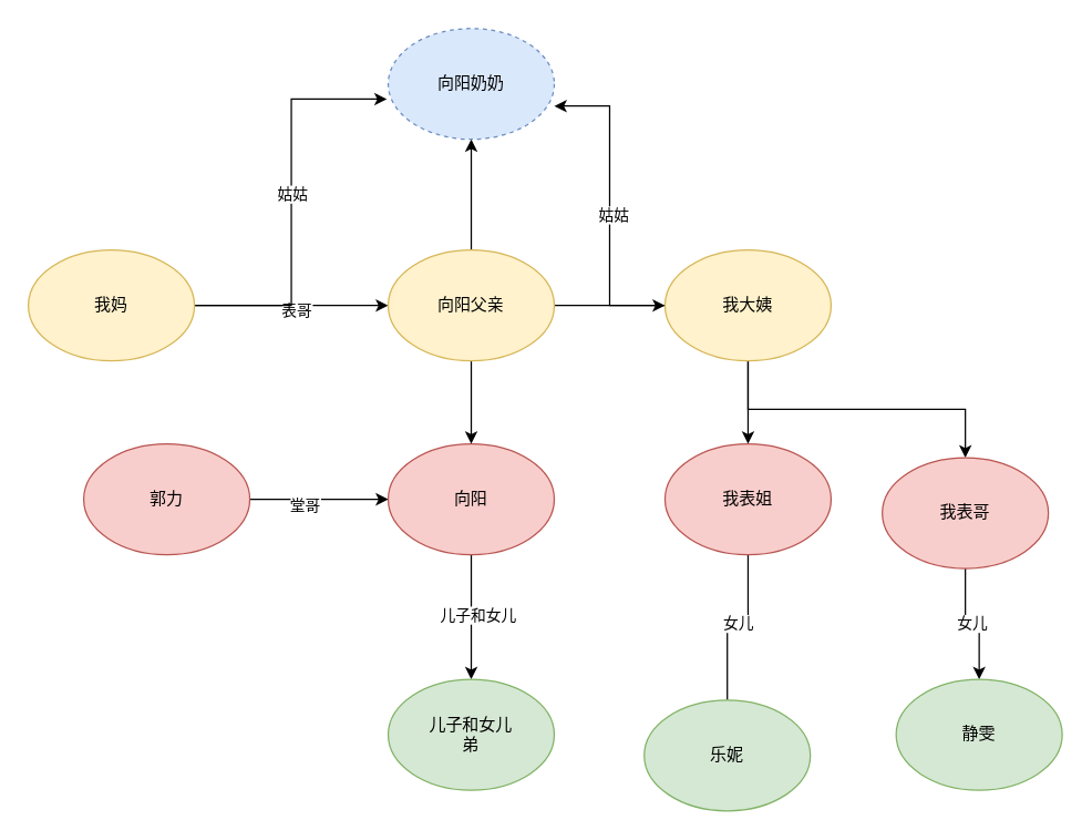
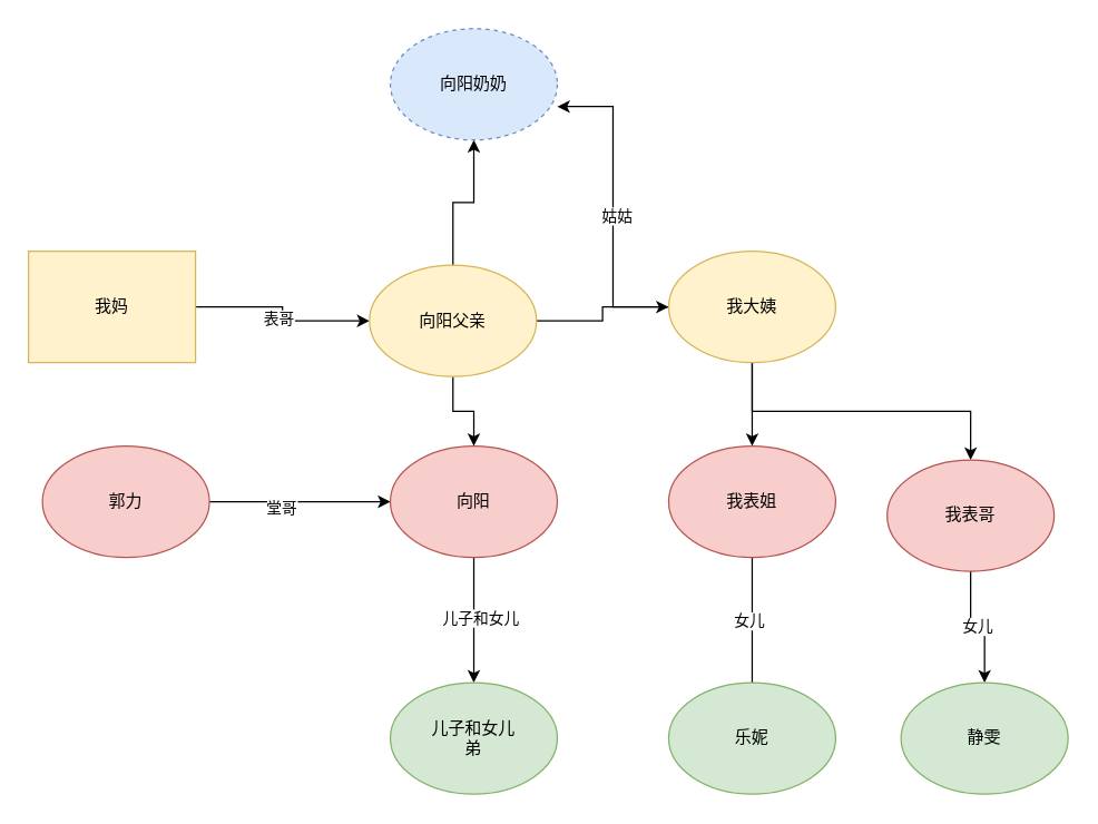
  <mxCell id="0" />
  <mxCell id="1" parent="0" />
  <mxCell id="2" value="" style="edgeStyle=orthogonalEdgeStyle;rounded=0;orthogonalLoop=1;jettySize=auto;html=1;" parent="1" source="4" target="7" edge="1"><mxGeometry relative="1" as="geometry" /></mxCell>
  <mxCell id="3" value="堂哥" style="edgeLabel;html=1;align=center;verticalAlign=middle;resizable=0;points=[];" parent="2" vertex="1" connectable="0"><mxGeometry x="-0.215" y="-4" relative="1" as="geometry"><mxPoint as="offset" /></mxGeometry></mxCell>
- <mxCell id="4" value="郭力" style="ellipse;whiteSpace=wrap;html=1;fillColor=#f8cecc;strokeColor=#b85450;" parent="1" vertex="1"><mxGeometry x="60" y="320" width="120" height="80" as="geometry" /></mxCell>
+ <mxCell id="4" value="郭力" style="ellipse;whiteSpace=wrap;html=1;fillColor=#f8cecc;strokeColor=#b85450;" parent="1" vertex="1"><mxGeometry x="30" y="320" width="120" height="80" as="geometry" /></mxCell>
  <mxCell id="5" value="" style="edgeStyle=orthogonalEdgeStyle;rounded=0;orthogonalLoop=1;jettySize=auto;html=1;" parent="1" source="7" target="8" edge="1"><mxGeometry relative="1" as="geometry" /></mxCell>
  <mxCell id="6" value="儿子和女儿" style="edgeLabel;html=1;align=center;verticalAlign=middle;resizable=0;points=[];" parent="5" vertex="1" connectable="0"><mxGeometry x="-0.05" y="4" relative="1" as="geometry"><mxPoint as="offset" /></mxGeometry></mxCell>
  <mxCell id="7" value="向阳" style="ellipse;whiteSpace=wrap;html=1;fillColor=#f8cecc;strokeColor=#b85450;" parent="1" vertex="1"><mxGeometry x="280" y="320" width="120" height="80" as="geometry" /></mxCell>
  <mxCell id="8" value="儿子和女儿&lt;br&gt;弟" style="ellipse;whiteSpace=wrap;html=1;fillColor=#d5e8d4;strokeColor=#82b366;" parent="1" vertex="1"><mxGeometry x="280" y="490" width="120" height="80" as="geometry" /></mxCell>
  <mxCell id="9" value="" style="edgeStyle=orthogonalEdgeStyle;rounded=0;orthogonalLoop=1;jettySize=auto;html=1;" parent="1" source="13" target="17" edge="1"><mxGeometry relative="1" as="geometry" /></mxCell>
  <mxCell id="10" value="表哥" style="edgeLabel;html=1;align=center;verticalAlign=middle;resizable=0;points=[];" parent="9" vertex="1" connectable="0"><mxGeometry x="0.046" y="-3" relative="1" as="geometry"><mxPoint as="offset" /></mxGeometry></mxCell>
- <mxCell id="11" style="edgeStyle=orthogonalEdgeStyle;rounded=0;orthogonalLoop=1;jettySize=auto;html=1;entryX=-0.008;entryY=0.638;entryDx=0;entryDy=0;entryPerimeter=0;" parent="1" source="13" target="18" edge="1"><mxGeometry relative="1" as="geometry" /></mxCell>
- <mxCell id="12" value="姑姑" style="edgeLabel;html=1;align=center;verticalAlign=middle;resizable=0;points=[];" parent="11" vertex="1" connectable="0"><mxGeometry x="0.05" relative="1" as="geometry"><mxPoint as="offset" /></mxGeometry></mxCell>
- <mxCell id="13" value="我妈" style="ellipse;whiteSpace=wrap;html=1;fillColor=#fff2cc;strokeColor=#d6b656;" parent="1" vertex="1"><mxGeometry x="20" y="180" width="120" height="80" as="geometry" /></mxCell>
+ <mxCell id="13" value="我妈" style="whiteSpace=wrap;html=1;fillColor=#fff2cc;strokeColor=#d6b656;rounded=0;" parent="1" vertex="1"><mxGeometry x="20" y="180" width="120" height="80" as="geometry" /></mxCell>
  <mxCell id="14" value="" style="edgeStyle=orthogonalEdgeStyle;rounded=0;orthogonalLoop=1;jettySize=auto;html=1;" parent="1" source="17" target="7" edge="1"><mxGeometry relative="1" as="geometry" /></mxCell>
  <mxCell id="15" value="" style="edgeStyle=orthogonalEdgeStyle;rounded=0;orthogonalLoop=1;jettySize=auto;html=1;" parent="1" source="17" target="18" edge="1"><mxGeometry relative="1" as="geometry" /></mxCell>
  <mxCell id="16" value="" style="edgeStyle=orthogonalEdgeStyle;rounded=0;orthogonalLoop=1;jettySize=auto;html=1;" parent="1" source="17" target="23" edge="1"><mxGeometry relative="1" as="geometry" /></mxCell>
- <mxCell id="17" value="向阳父亲" style="ellipse;whiteSpace=wrap;html=1;fillColor=#fff2cc;strokeColor=#d6b656;" parent="1" vertex="1"><mxGeometry x="280" y="180" width="120" height="80" as="geometry" /></mxCell>
+ <mxCell id="17" value="向阳父亲" style="ellipse;whiteSpace=wrap;html=1;fillColor=#fff2cc;strokeColor=#d6b656;" parent="1" vertex="1"><mxGeometry x="265" y="190" width="120" height="80" as="geometry" /></mxCell>
  <mxCell id="18" value="向阳奶奶" style="ellipse;whiteSpace=wrap;html=1;fillColor=#dae8fc;strokeColor=#6c8ebf;dashed=1;" parent="1" vertex="1"><mxGeometry x="280" y="20" width="120" height="80" as="geometry" /></mxCell>
  <mxCell id="19" style="edgeStyle=orthogonalEdgeStyle;rounded=0;orthogonalLoop=1;jettySize=auto;html=1;entryX=1;entryY=0.7;entryDx=0;entryDy=0;entryPerimeter=0;" parent="1" source="23" target="18" edge="1"><mxGeometry relative="1" as="geometry" /></mxCell>
  <mxCell id="20" value="姑姑" style="edgeLabel;html=1;align=center;verticalAlign=middle;resizable=0;points=[];" parent="19" vertex="1" connectable="0"><mxGeometry x="-0.054" y="-2" relative="1" as="geometry"><mxPoint as="offset" /></mxGeometry></mxCell>
  <mxCell id="21" value="" style="edgeStyle=orthogonalEdgeStyle;rounded=0;orthogonalLoop=1;jettySize=auto;html=1;" parent="1" source="23" target="26" edge="1"><mxGeometry relative="1" as="geometry"><Array as="points"><mxPoint x="540" y="290" /><mxPoint x="540" y="290" /></Array></mxGeometry></mxCell>
  <mxCell id="22" style="edgeStyle=orthogonalEdgeStyle;rounded=0;orthogonalLoop=1;jettySize=auto;html=1;exitX=0.5;exitY=1;exitDx=0;exitDy=0;" parent="1" source="23" target="29" edge="1"><mxGeometry relative="1" as="geometry" /></mxCell>
  <mxCell id="23" value="我大姨" style="ellipse;whiteSpace=wrap;html=1;fillColor=#fff2cc;strokeColor=#d6b656;" parent="1" vertex="1"><mxGeometry x="480" y="180" width="120" height="80" as="geometry" /></mxCell>
  <mxCell id="24" value="" style="edgeStyle=orthogonalEdgeStyle;rounded=0;orthogonalLoop=1;jettySize=auto;html=1;endArrow=none;" parent="1" source="26" target="27" edge="1"><mxGeometry relative="1" as="geometry" /></mxCell>
  <mxCell id="25" value="女儿" style="edgeLabel;html=1;align=center;verticalAlign=middle;resizable=0;points=[];" vertex="1" connectable="0" parent="24"><mxGeometry y="-3" relative="1" as="geometry"><mxPoint as="offset" /></mxGeometry></mxCell>
  <mxCell id="26" value="我表姐" style="ellipse;whiteSpace=wrap;html=1;fillColor=#f8cecc;strokeColor=#b85450;" parent="1" vertex="1"><mxGeometry x="480" y="320" width="120" height="80" as="geometry" /></mxCell>
- <mxCell id="27" value="乐妮" style="ellipse;whiteSpace=wrap;html=1;fillColor=#d5e8d4;strokeColor=#82b366;" parent="1" vertex="1"><mxGeometry x="465" y="505" width="120" height="80" as="geometry" /></mxCell>
+ <mxCell id="27" value="乐妮" style="ellipse;whiteSpace=wrap;html=1;fillColor=#d5e8d4;strokeColor=#82b366;" parent="1" vertex="1"><mxGeometry x="480" y="490" width="120" height="80" as="geometry" /></mxCell>
  <mxCell id="28" value="女儿&lt;br&gt;" style="edgeStyle=orthogonalEdgeStyle;rounded=0;orthogonalLoop=1;jettySize=auto;html=1;" parent="1" source="29" target="30" edge="1"><mxGeometry relative="1" as="geometry" /></mxCell>
  <mxCell id="29" value="我表哥" style="ellipse;whiteSpace=wrap;html=1;fillColor=#f8cecc;strokeColor=#b85450;" parent="1" vertex="1"><mxGeometry x="637" y="330" width="120" height="80" as="geometry" /></mxCell>
  <mxCell id="30" value="静雯" style="ellipse;whiteSpace=wrap;html=1;fillColor=#d5e8d4;strokeColor=#82b366;" parent="1" vertex="1"><mxGeometry x="647" y="490" width="120" height="80" as="geometry" /></mxCell>
